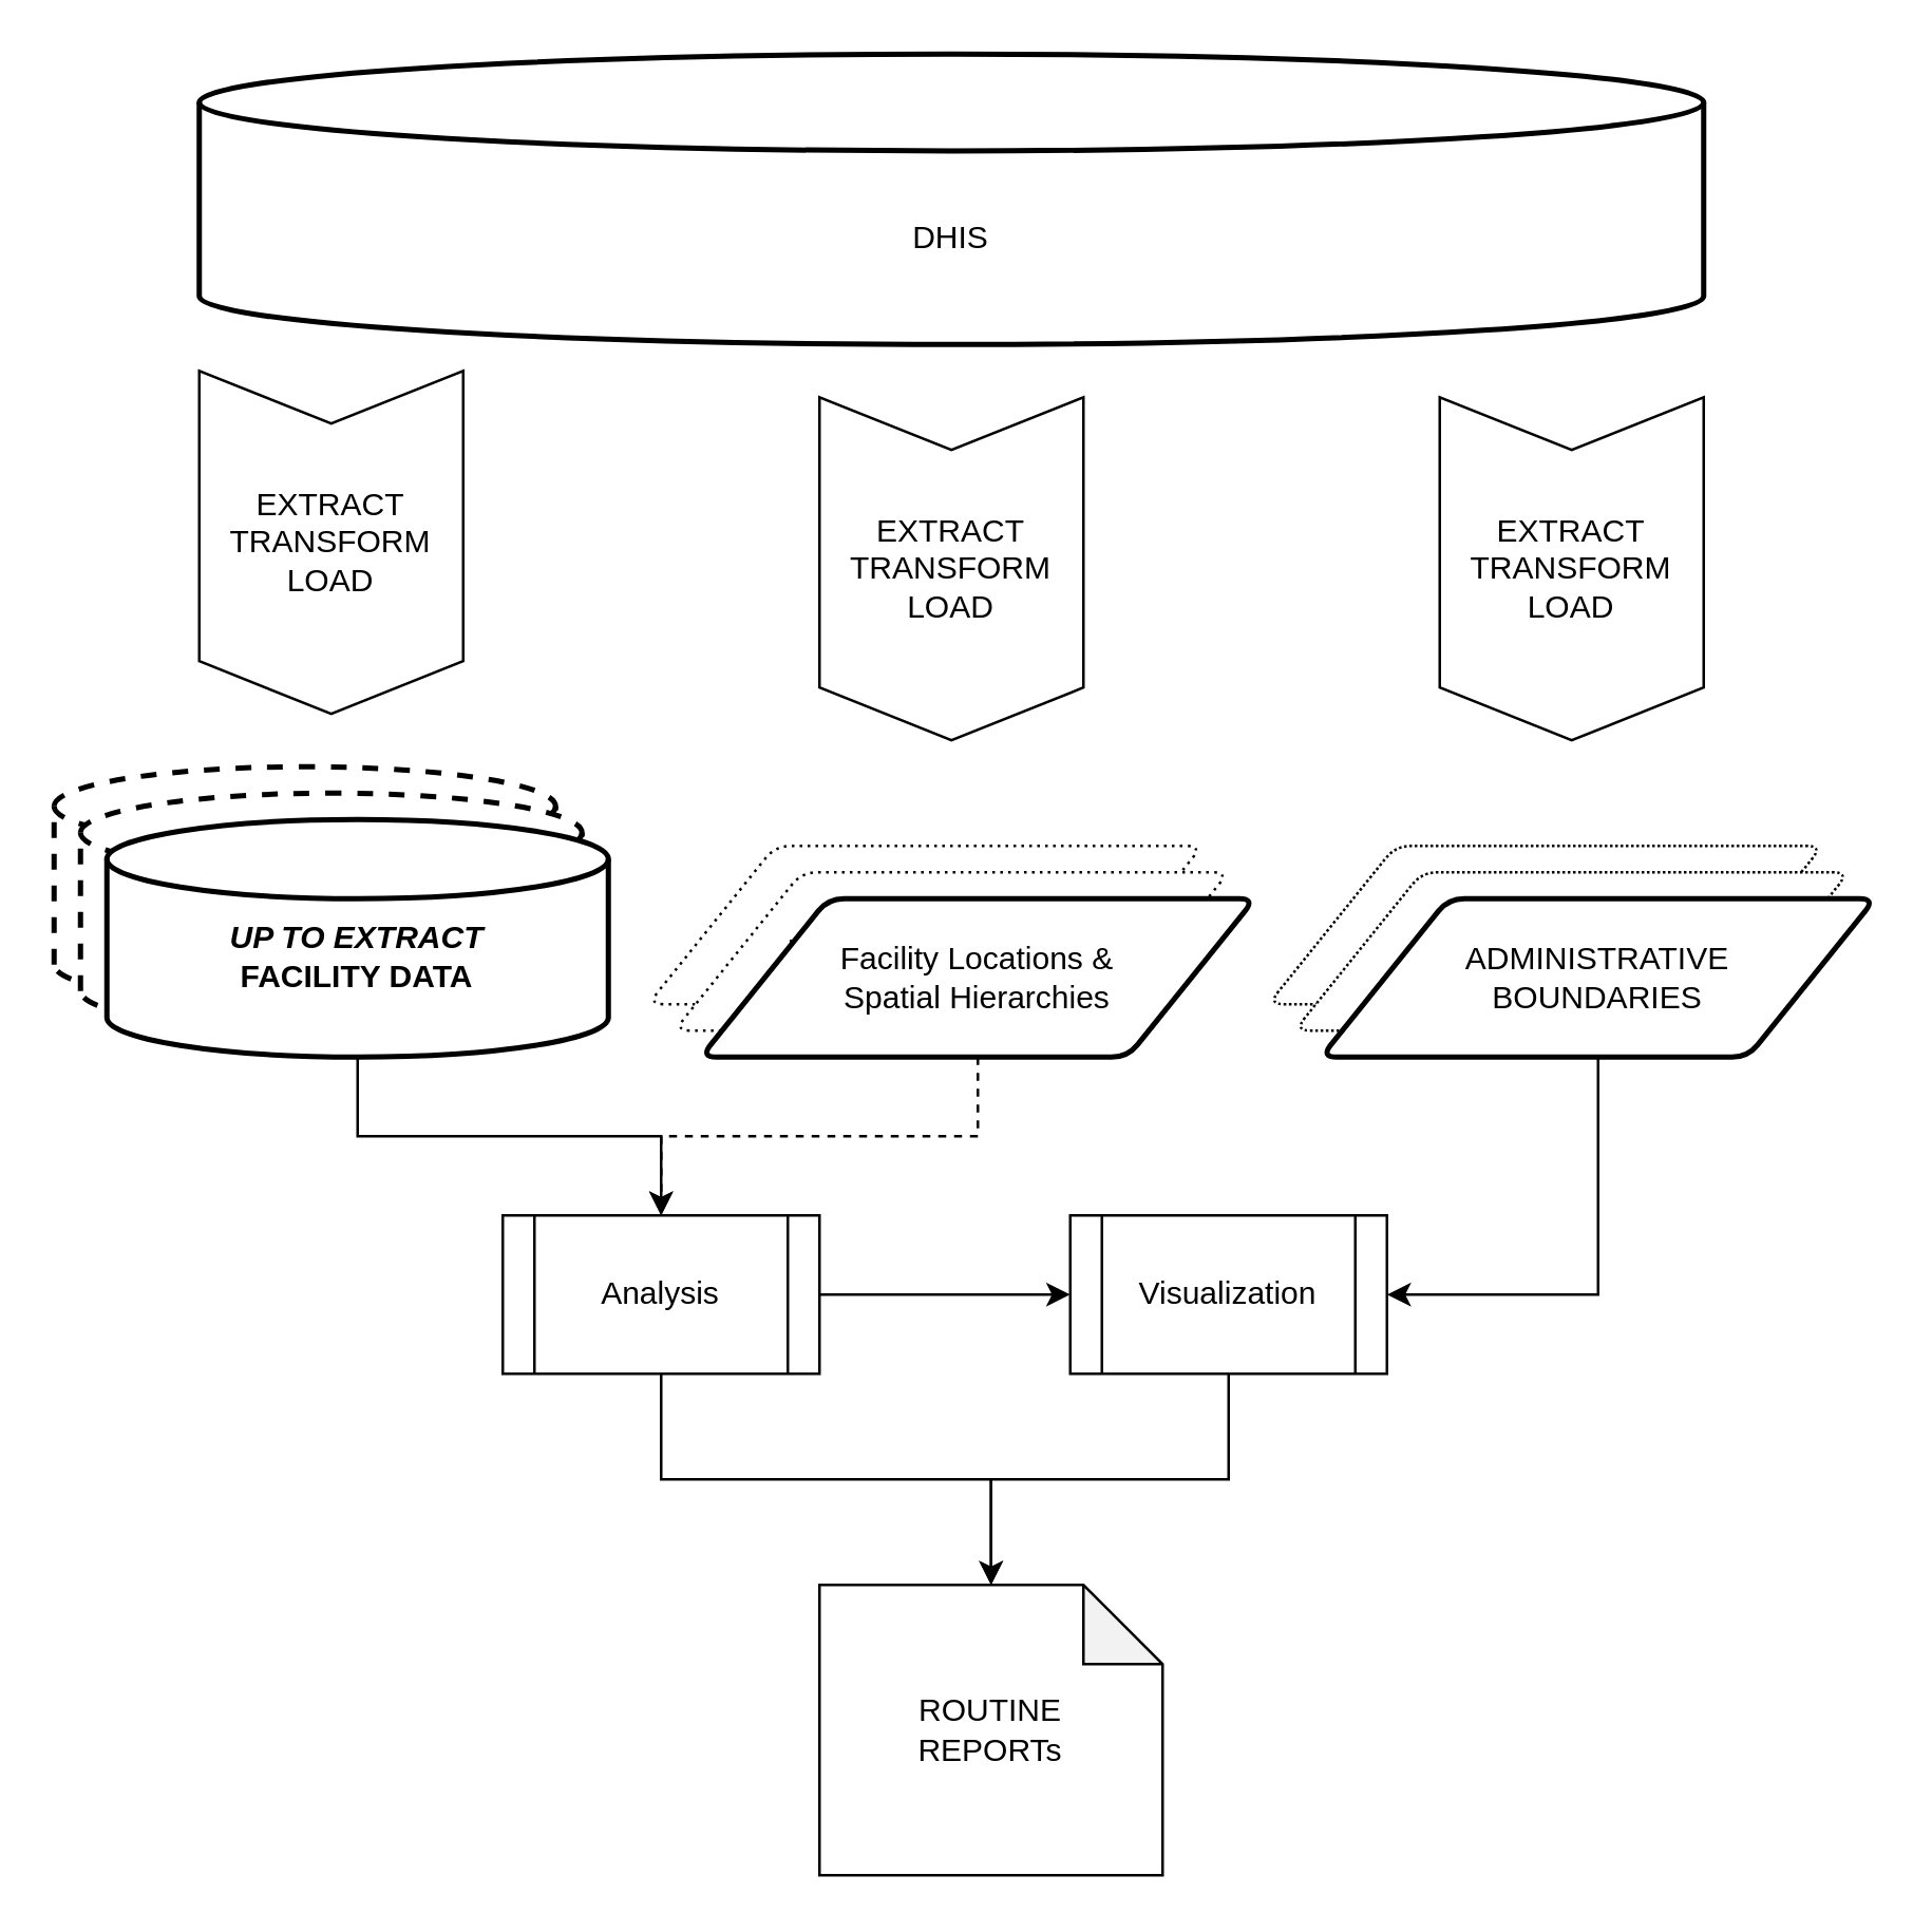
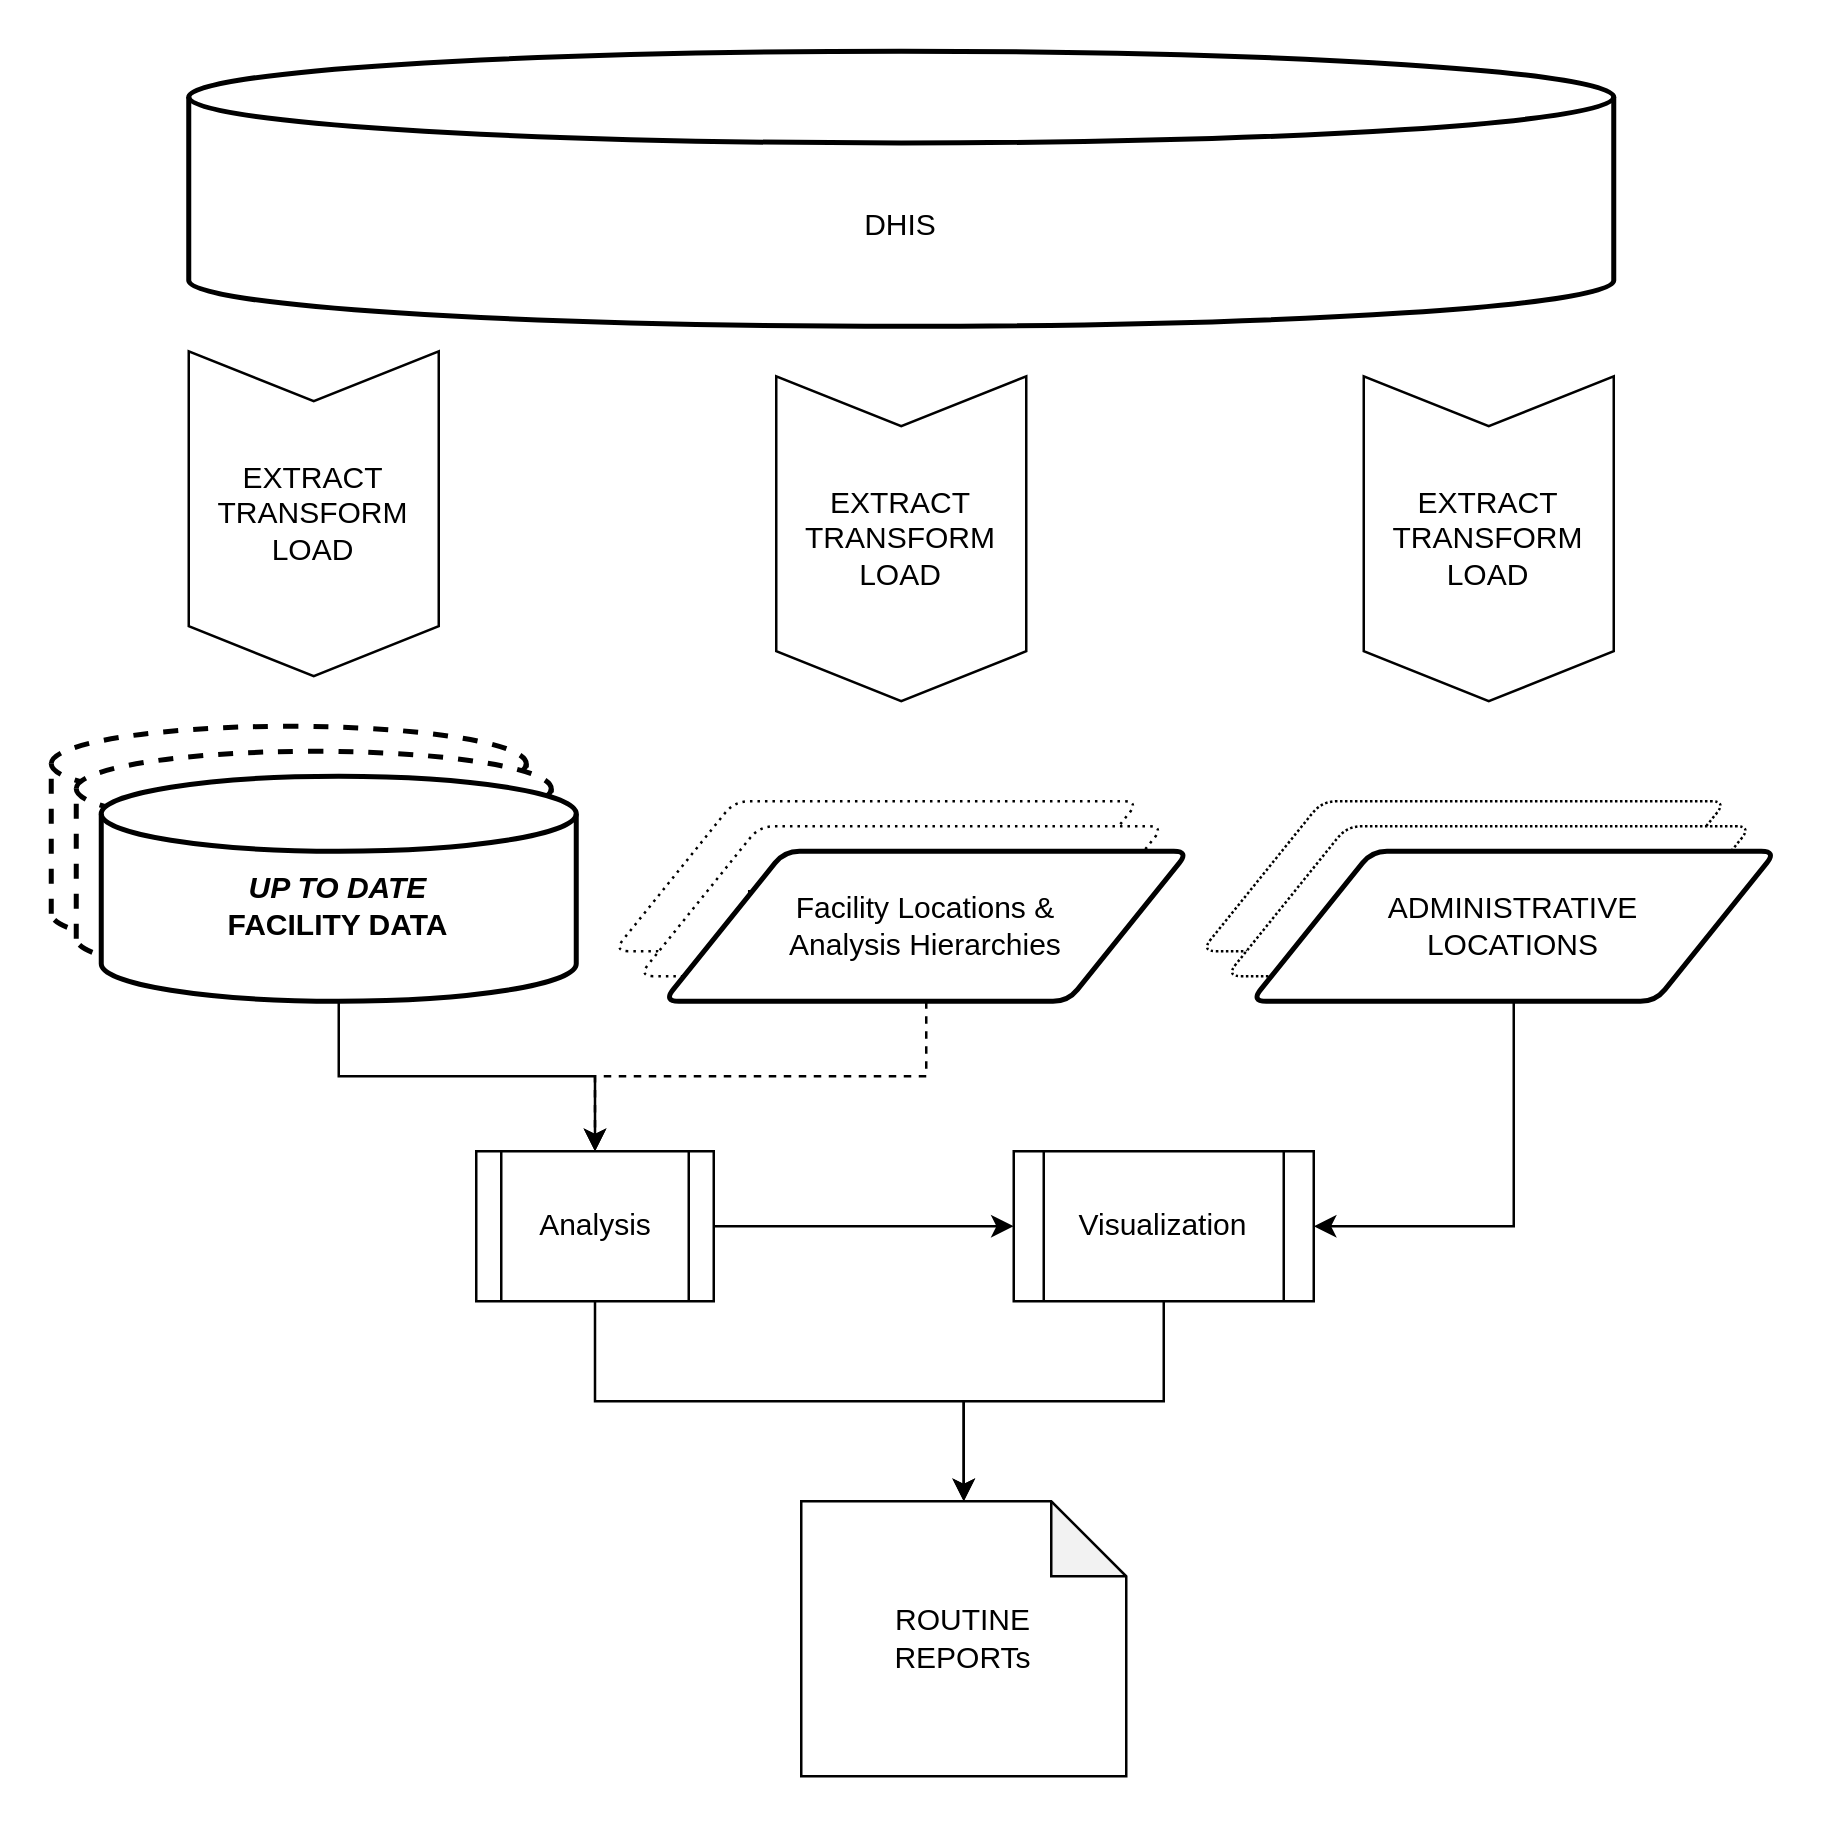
  <mxCell id="0" />
  <mxCell id="1" parent="0" />
  <mxCell id="2" value="&lt;div&gt;&lt;br&gt;&lt;/div&gt;&lt;div&gt;&lt;br&gt;&lt;/div&gt;DHIS" style="strokeWidth=2;html=1;shape=mxgraph.flowchart.database;whiteSpace=wrap;" parent="1" vertex="1"><mxGeometry x="75" y="20" width="570" height="110" as="geometry" /></mxCell>
  <mxCell id="3" style="edgeStyle=orthogonalEdgeStyle;rounded=0;orthogonalLoop=1;jettySize=auto;html=1;exitX=1;exitY=0.5;exitDx=0;exitDy=0;entryX=0;entryY=0.5;entryDx=0;entryDy=0;" parent="1" source="5" target="22" edge="1"><mxGeometry relative="1" as="geometry" /></mxCell>
  <mxCell id="4" style="edgeStyle=orthogonalEdgeStyle;rounded=0;orthogonalLoop=1;jettySize=auto;html=1;exitX=0.5;exitY=1;exitDx=0;exitDy=0;" parent="1" source="5" target="6" edge="1"><mxGeometry relative="1" as="geometry" /></mxCell>
- <mxCell id="5" value="&lt;div&gt;&lt;span style=&quot;background-color: initial;&quot;&gt;Analysis&lt;/span&gt;&lt;br&gt;&lt;/div&gt;" style="shape=process;whiteSpace=wrap;html=1;backgroundOutline=1;" parent="1" vertex="1"><mxGeometry x="190" y="460" width="120" height="60" as="geometry" /></mxCell>
- <mxCell id="6" value="&lt;div&gt;ROUTINE&lt;/div&gt;&lt;div&gt;REPORTs&lt;/div&gt;" style="shape=note;whiteSpace=wrap;html=1;backgroundOutline=1;darkOpacity=0.05;" parent="1" vertex="1"><mxGeometry x="310" y="600" width="130" height="110" as="geometry" /></mxCell>
+ <mxCell id="5" value="&lt;div&gt;&lt;span style=&quot;background-color: initial;&quot;&gt;Analysis&lt;/span&gt;&lt;br&gt;&lt;/div&gt;" style="shape=process;whiteSpace=wrap;html=1;backgroundOutline=1;" parent="1" vertex="1"><mxGeometry x="190" y="460" width="95" height="60" as="geometry" /></mxCell>
+ <mxCell id="6" value="&lt;div&gt;ROUTINE&lt;/div&gt;&lt;div&gt;REPORTs&lt;/div&gt;" style="shape=note;whiteSpace=wrap;html=1;backgroundOutline=1;darkOpacity=0.05;" parent="1" vertex="1"><mxGeometry x="320" y="600" width="130" height="110" as="geometry" /></mxCell>
  <mxCell id="7" value="EXTRACT&lt;div&gt;TRANSFORM&lt;div&gt;LOAD&lt;/div&gt;&lt;/div&gt;" style="shape=step;perimeter=stepPerimeter;whiteSpace=wrap;html=1;fixedSize=1;direction=south;" parent="1" vertex="1"><mxGeometry x="75" y="140" width="100" height="130" as="geometry" /></mxCell>
  <mxCell id="8" value="EXTRACT&lt;div&gt;TRANSFORM&lt;div&gt;LOAD&lt;/div&gt;&lt;/div&gt;" style="shape=step;perimeter=stepPerimeter;whiteSpace=wrap;html=1;fixedSize=1;direction=south;" parent="1" vertex="1"><mxGeometry x="310" y="150" width="100" height="130" as="geometry" /></mxCell>
  <mxCell id="9" value="EXTRACT&lt;div&gt;TRANSFORM&lt;div&gt;LOAD&lt;/div&gt;&lt;/div&gt;" style="shape=step;perimeter=stepPerimeter;whiteSpace=wrap;html=1;fixedSize=1;direction=south;" parent="1" vertex="1"><mxGeometry x="545" y="150" width="100" height="130" as="geometry" /></mxCell>
  <mxCell id="10" value="" style="group" parent="1" vertex="1" connectable="0"><mxGeometry x="245" y="320" width="230" height="80" as="geometry" /></mxCell>
  <mxCell id="11" value="" style="shape=parallelogram;html=1;strokeWidth=1;perimeter=parallelogramPerimeter;whiteSpace=wrap;rounded=1;arcSize=12;size=0.23;dashed=1;dashPattern=1 2;" parent="10" vertex="1"><mxGeometry width="210" height="60" as="geometry" /></mxCell>
  <mxCell id="12" value="FACILITY LOCATIONS" style="shape=parallelogram;html=1;strokeWidth=1;perimeter=parallelogramPerimeter;whiteSpace=wrap;rounded=1;arcSize=12;size=0.23;dashed=1;dashPattern=1 2;" parent="10" vertex="1"><mxGeometry x="10" y="10" width="210" height="60" as="geometry" /></mxCell>
- <mxCell id="13" value="&lt;div&gt;Facility Locations &amp;amp;&lt;/div&gt;Spatial Hierarchies" style="shape=parallelogram;html=1;strokeWidth=2;perimeter=parallelogramPerimeter;whiteSpace=wrap;rounded=1;arcSize=12;size=0.23;" parent="10" vertex="1"><mxGeometry x="20" y="20" width="210" height="60" as="geometry" /></mxCell>
+ <mxCell id="13" value="&lt;div&gt;Facility Locations &amp;amp;&lt;/div&gt;Analysis Hierarchies" style="shape=parallelogram;html=1;strokeWidth=2;perimeter=parallelogramPerimeter;whiteSpace=wrap;rounded=1;arcSize=12;size=0.23;" parent="10" vertex="1"><mxGeometry x="20" y="20" width="210" height="60" as="geometry" /></mxCell>
  <mxCell id="14" value="" style="group" parent="1" vertex="1" connectable="0"><mxGeometry x="480" y="320" width="230" height="80" as="geometry" /></mxCell>
  <mxCell id="15" value="" style="shape=parallelogram;html=1;strokeWidth=1;perimeter=parallelogramPerimeter;whiteSpace=wrap;rounded=1;arcSize=12;size=0.23;dashed=1;dashPattern=1 1;" parent="14" vertex="1"><mxGeometry width="210" height="60" as="geometry" /></mxCell>
  <mxCell id="16" value="" style="shape=parallelogram;html=1;strokeWidth=1;perimeter=parallelogramPerimeter;whiteSpace=wrap;rounded=1;arcSize=12;size=0.23;dashed=1;dashPattern=1 1;" parent="14" vertex="1"><mxGeometry x="10" y="10" width="210" height="60" as="geometry" /></mxCell>
- <mxCell id="17" value="ADMINISTRATIVE&lt;div&gt;BOUNDARIES&lt;/div&gt;" style="shape=parallelogram;html=1;strokeWidth=2;perimeter=parallelogramPerimeter;whiteSpace=wrap;rounded=1;arcSize=12;size=0.23;" parent="14" vertex="1"><mxGeometry x="20" y="20" width="210" height="60" as="geometry" /></mxCell>
+ <mxCell id="17" value="ADMINISTRATIVE&lt;div&gt;LOCATIONS&lt;/div&gt;" style="shape=parallelogram;html=1;strokeWidth=2;perimeter=parallelogramPerimeter;whiteSpace=wrap;rounded=1;arcSize=12;size=0.23;" parent="14" vertex="1"><mxGeometry x="20" y="20" width="210" height="60" as="geometry" /></mxCell>
  <mxCell id="18" value="" style="group" parent="1" vertex="1" connectable="0"><mxGeometry x="20" y="290" width="210" height="110" as="geometry" /></mxCell>
  <mxCell id="19" value="&lt;div&gt;&lt;br&gt;&lt;/div&gt;&lt;div&gt;&lt;br&gt;&lt;/div&gt;&lt;div&gt;&lt;b&gt;FACILITY DATA&lt;/b&gt;&lt;/div&gt;" style="strokeWidth=2;html=1;shape=mxgraph.flowchart.database;whiteSpace=wrap;dashed=1;" parent="18" vertex="1"><mxGeometry width="190" height="90" as="geometry" /></mxCell>
  <mxCell id="20" value="&lt;div&gt;&lt;br&gt;&lt;/div&gt;&lt;div&gt;&lt;br&gt;&lt;/div&gt;&lt;div&gt;&lt;b&gt;FACILITY DATA&lt;/b&gt;&lt;/div&gt;" style="strokeWidth=2;html=1;shape=mxgraph.flowchart.database;whiteSpace=wrap;dashed=1;" parent="18" vertex="1"><mxGeometry x="10" y="10" width="190" height="90" as="geometry" /></mxCell>
- <mxCell id="21" value="&lt;div&gt;&lt;b&gt;&lt;br&gt;&lt;/b&gt;&lt;/div&gt;&lt;b&gt;&lt;i&gt;UP TO EXTRACT&lt;/i&gt;&lt;/b&gt;&lt;div&gt;&lt;b&gt;FACILITY DATA&lt;/b&gt;&lt;/div&gt;" style="strokeWidth=2;html=1;shape=mxgraph.flowchart.database;whiteSpace=wrap;spacing=4;" parent="18" vertex="1"><mxGeometry x="20" y="20" width="190" height="90" as="geometry" /></mxCell>
+ <mxCell id="21" value="&lt;div&gt;&lt;b&gt;&lt;br&gt;&lt;/b&gt;&lt;/div&gt;&lt;b&gt;&lt;i&gt;UP TO DATE&lt;/i&gt;&lt;/b&gt;&lt;div&gt;&lt;b&gt;FACILITY DATA&lt;/b&gt;&lt;/div&gt;" style="strokeWidth=2;html=1;shape=mxgraph.flowchart.database;whiteSpace=wrap;spacing=4;" parent="18" vertex="1"><mxGeometry x="20" y="20" width="190" height="90" as="geometry" /></mxCell>
  <mxCell id="22" value="Visualization" style="shape=process;whiteSpace=wrap;html=1;backgroundOutline=1;" parent="1" vertex="1"><mxGeometry x="405" y="460" width="120" height="60" as="geometry" /></mxCell>
  <mxCell id="23" style="edgeStyle=orthogonalEdgeStyle;rounded=0;orthogonalLoop=1;jettySize=auto;html=1;exitX=0.5;exitY=1;exitDx=0;exitDy=0;exitPerimeter=0;" parent="1" source="21" target="5" edge="1"><mxGeometry relative="1" as="geometry" /></mxCell>
  <mxCell id="24" style="edgeStyle=orthogonalEdgeStyle;rounded=0;orthogonalLoop=1;jettySize=auto;html=1;exitX=0.5;exitY=1;exitDx=0;exitDy=0;dashed=1;" parent="1" source="13" target="5" edge="1"><mxGeometry relative="1" as="geometry" /></mxCell>
  <mxCell id="25" style="edgeStyle=orthogonalEdgeStyle;rounded=0;orthogonalLoop=1;jettySize=auto;html=1;entryX=1;entryY=0.5;entryDx=0;entryDy=0;" parent="1" source="17" target="22" edge="1"><mxGeometry relative="1" as="geometry" /></mxCell>
  <mxCell id="26" style="edgeStyle=orthogonalEdgeStyle;rounded=0;orthogonalLoop=1;jettySize=auto;html=1;exitX=0.5;exitY=1;exitDx=0;exitDy=0;entryX=0.5;entryY=0;entryDx=0;entryDy=0;entryPerimeter=0;" parent="1" source="22" target="6" edge="1"><mxGeometry relative="1" as="geometry" /></mxCell>
